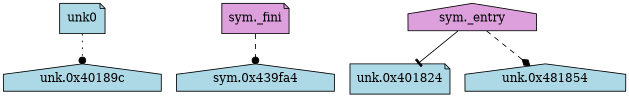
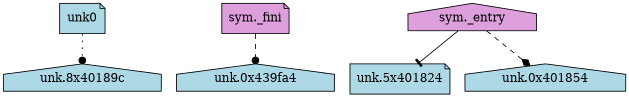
  digraph {
    node [fillcolor=lightblue shape=house style=filled]
    edge [arrowhead=dot style=dashed]
    n1 [label=unk0 shape=note]
-   n2 [label="unk.0x40189c"]
+   n2 [label="unk.8x40189c"]
    n3 [fillcolor=plum label="sym._fini" shape=note]
-   n4 [label="sym.0x439fa4"]
+   n4 [label="unk.0x439fa4"]
    n5 [fillcolor=plum label="sym._entry"]
-   n6 [label="unk.0x401824" shape=note]
-   n7 [label="unk.0x481854"]
+   n6 [label="unk.5x401824" shape=note]
+   n7 [label="unk.0x401854"]
    n1 -> n2 [style=dotted]
    n3 -> n4
    n5 -> n6 [arrowhead=tee style=solid]
    n5 -> n7 [arrowhead=diamond]
  }
